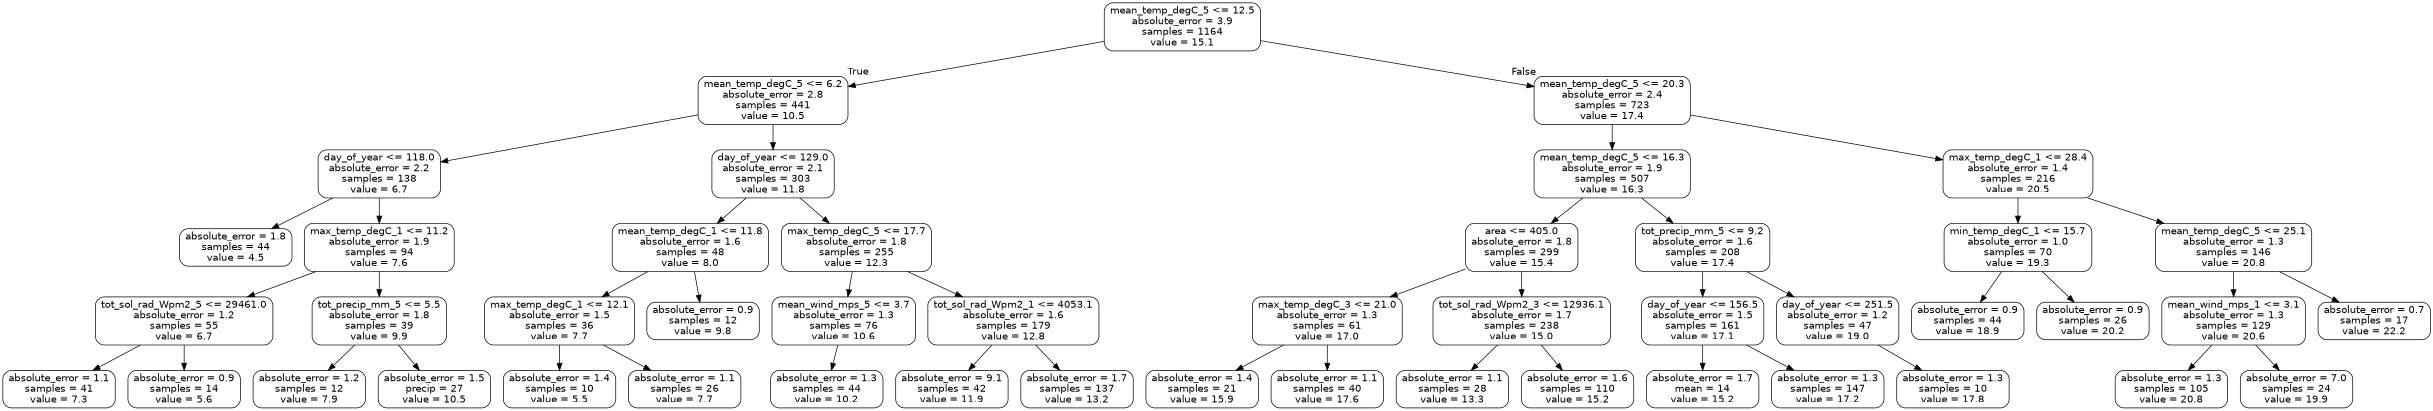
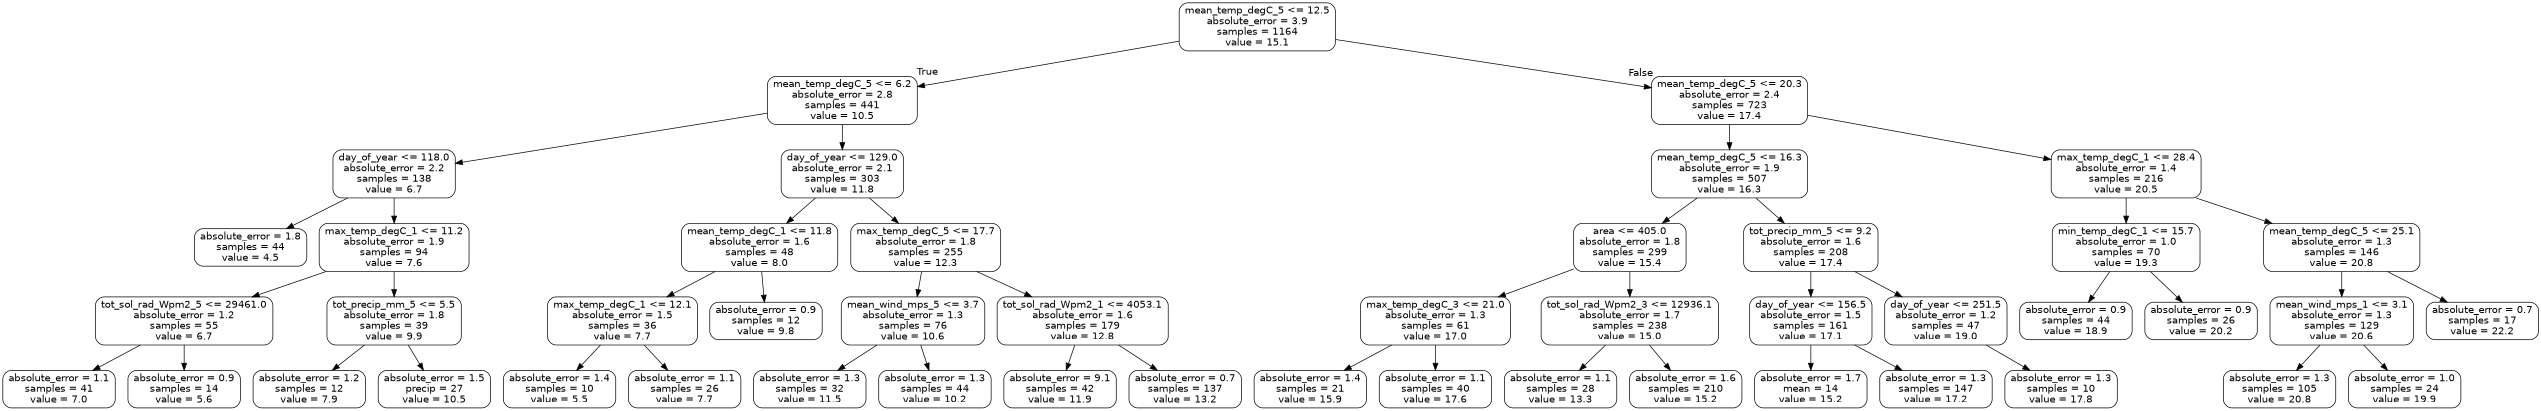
  digraph {
    node [color=black fontname=helvetica shape=box style=rounded]
    edge [fontname=helvetica]
    n1 [label="mean_temp_degC_5 <= 12.5\nabsolute_error = 3.9\nsamples = 1164\nvalue = 15.1"]
    n2 [label="mean_temp_degC_5 <= 6.2\nabsolute_error = 2.8\nsamples = 441\nvalue = 10.5"]
    n3 [label="mean_temp_degC_5 <= 20.3\nabsolute_error = 2.4\nsamples = 723\nvalue = 17.4"]
    n4 [label="day_of_year <= 118.0\nabsolute_error = 2.2\nsamples = 138\nvalue = 6.7"]
    n5 [label="day_of_year <= 129.0\nabsolute_error = 2.1\nsamples = 303\nvalue = 11.8"]
    n6 [label="mean_temp_degC_5 <= 16.3\nabsolute_error = 1.9\nsamples = 507\nvalue = 16.3"]
    n7 [label="max_temp_degC_1 <= 28.4\nabsolute_error = 1.4\nsamples = 216\nvalue = 20.5"]
    n8 [label="absolute_error = 1.8\nsamples = 44\nvalue = 4.5"]
    n9 [label="max_temp_degC_1 <= 11.2\nabsolute_error = 1.9\nsamples = 94\nvalue = 7.6"]
    n10 [label="mean_temp_degC_1 <= 11.8\nabsolute_error = 1.6\nsamples = 48\nvalue = 8.0"]
    n11 [label="max_temp_degC_5 <= 17.7\nabsolute_error = 1.8\nsamples = 255\nvalue = 12.3"]
    n12 [label="tot_sol_rad_Wpm2_5 <= 29461.0\nabsolute_error = 1.2\nsamples = 55\nvalue = 6.7"]
    n13 [label="tot_precip_mm_5 <= 5.5\nabsolute_error = 1.8\nsamples = 39\nvalue = 9.9"]
-   n14 [label="absolute_error = 1.1\nsamples = 41\nvalue = 7.3"]
+   n14 [label="absolute_error = 1.1\nsamples = 41\nvalue = 7.0"]
    n15 [label="absolute_error = 0.9\nsamples = 14\nvalue = 5.6"]
    n16 [label="absolute_error = 1.2\nsamples = 12\nvalue = 7.9"]
    n17 [label="absolute_error = 1.5\nprecip = 27\nvalue = 10.5"]
    n18 [label="max_temp_degC_1 <= 12.1\nabsolute_error = 1.5\nsamples = 36\nvalue = 7.7"]
    n19 [label="absolute_error = 0.9\nsamples = 12\nvalue = 9.8"]
    n20 [label="mean_wind_mps_5 <= 3.7\nabsolute_error = 1.3\nsamples = 76\nvalue = 10.6"]
    n21 [label="tot_sol_rad_Wpm2_1 <= 4053.1\nabsolute_error = 1.6\nsamples = 179\nvalue = 12.8"]
    n22 [label="absolute_error = 1.4\nsamples = 10\nvalue = 5.5"]
    n23 [label="absolute_error = 1.1\nsamples = 26\nvalue = 7.7"]
+   n24 [label="absolute_error = 1.3\nsamples = 32\nvalue = 11.5"]
    n25 [label="absolute_error = 1.3\nsamples = 44\nvalue = 10.2"]
    n26 [label="absolute_error = 9.1\nsamples = 42\nvalue = 11.9"]
-   n27 [label="absolute_error = 1.7\nsamples = 137\nvalue = 13.2"]
+   n27 [label="absolute_error = 0.7\nsamples = 137\nvalue = 13.2"]
    n28 [label="area <= 405.0\nabsolute_error = 1.8\nsamples = 299\nvalue = 15.4"]
    n29 [label="tot_precip_mm_5 <= 9.2\nabsolute_error = 1.6\nsamples = 208\nvalue = 17.4"]
    n30 [label="min_temp_degC_1 <= 15.7\nabsolute_error = 1.0\nsamples = 70\nvalue = 19.3"]
    n31 [label="mean_temp_degC_5 <= 25.1\nabsolute_error = 1.3\nsamples = 146\nvalue = 20.8"]
    n32 [label="max_temp_degC_3 <= 21.0\nabsolute_error = 1.3\nsamples = 61\nvalue = 17.0"]
    n33 [label="tot_sol_rad_Wpm2_3 <= 12936.1\nabsolute_error = 1.7\nsamples = 238\nvalue = 15.0"]
    n34 [label="day_of_year <= 156.5\nabsolute_error = 1.5\nsamples = 161\nvalue = 17.1"]
    n35 [label="day_of_year <= 251.5\nabsolute_error = 1.2\nsamples = 47\nvalue = 19.0"]
    n36 [label="absolute_error = 1.4\nsamples = 21\nvalue = 15.9"]
    n37 [label="absolute_error = 1.1\nsamples = 40\nvalue = 17.6"]
    n38 [label="absolute_error = 1.1\nsamples = 28\nvalue = 13.3"]
-   n39 [label="absolute_error = 1.6\nsamples = 110\nvalue = 15.2"]
+   n39 [label="absolute_error = 1.6\nsamples = 210\nvalue = 15.2"]
    n40 [label="absolute_error = 1.7\nmean = 14\nvalue = 15.2"]
    n41 [label="absolute_error = 1.3\nsamples = 147\nvalue = 17.2"]
    n42 [label="absolute_error = 1.3\nsamples = 10\nvalue = 17.8"]
    n43 [label="absolute_error = 0.9\nsamples = 44\nvalue = 18.9"]
    n44 [label="absolute_error = 0.9\nsamples = 26\nvalue = 20.2"]
    n45 [label="mean_wind_mps_1 <= 3.1\nabsolute_error = 1.3\nsamples = 129\nvalue = 20.6"]
    n46 [label="absolute_error = 0.7\nsamples = 17\nvalue = 22.2"]
    n47 [label="absolute_error = 1.3\nsamples = 105\nvalue = 20.8"]
-   n48 [label="absolute_error = 7.0\nsamples = 24\nvalue = 19.9"]
+   n48 [label="absolute_error = 1.0\nsamples = 24\nvalue = 19.9"]
    n1 -> n2 [headlabel=True labelangle=45 labeldistance=2.5]
    n1 -> n3 [headlabel=False labelangle=-45 labeldistance=2.5]
    n2 -> n4
    n2 -> n5
    n3 -> n6
    n3 -> n7
    n4 -> n8
    n4 -> n9
    n5 -> n10
    n5 -> n11
    n6 -> n28
    n6 -> n29
    n7 -> n30
    n7 -> n31
    n9 -> n12
    n9 -> n13
    n10 -> n18
    n10 -> n19
    n11 -> n20
    n11 -> n21
    n12 -> n14
    n12 -> n15
    n13 -> n16
    n13 -> n17
    n18 -> n22
    n18 -> n23
+   n20 -> n24
    n20 -> n25
    n21 -> n26
    n21 -> n27
    n28 -> n32
    n28 -> n33
    n29 -> n34
    n29 -> n35
    n30 -> n43
    n30 -> n44
    n31 -> n45
    n31 -> n46
    n32 -> n36
    n32 -> n37
    n33 -> n38
    n33 -> n39
    n34 -> n40
    n34 -> n41
    n35 -> n42
    n45 -> n47
    n45 -> n48
  }
